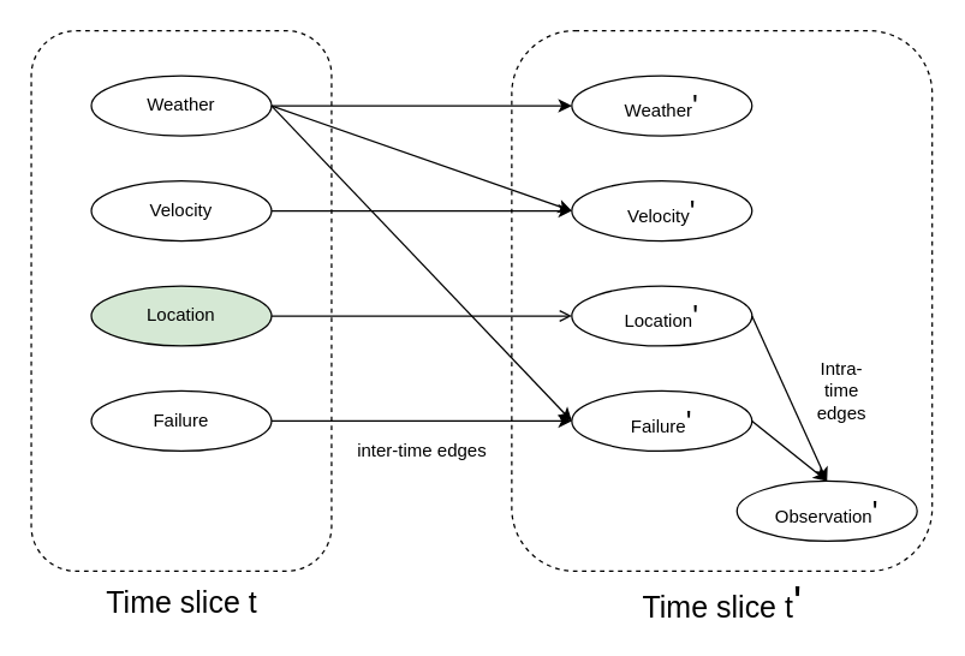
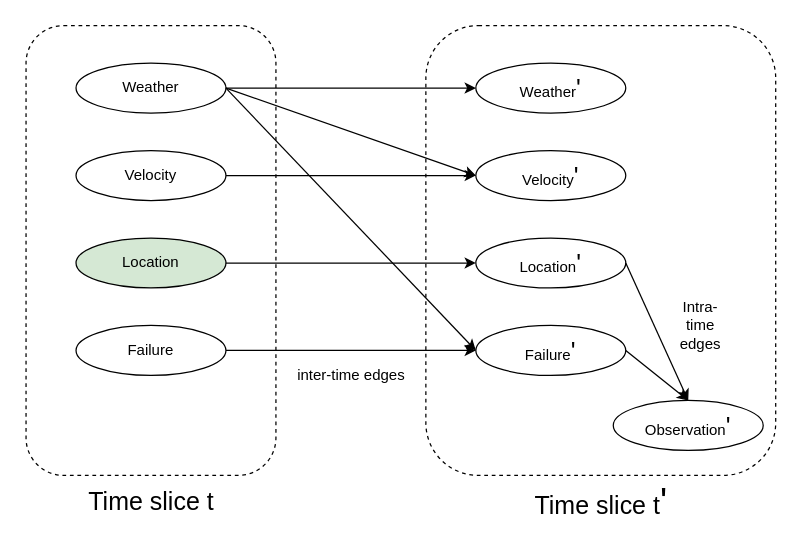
  <mxCell id="0" />
  <mxCell id="1" parent="0" />
  <mxCell id="2" value="" style="rounded=1;whiteSpace=wrap;html=1;dashed=1;" vertex="1" parent="1"><mxGeometry x="20" y="20" width="200" height="360" as="geometry" /></mxCell>
  <mxCell id="3" value="Weather" style="ellipse;whiteSpace=wrap;html=1;" vertex="1" parent="1"><mxGeometry x="60" y="50" width="120" height="40" as="geometry" /></mxCell>
  <mxCell id="4" value="Velocity" style="ellipse;whiteSpace=wrap;html=1;" vertex="1" parent="1"><mxGeometry x="60" y="120" width="120" height="40" as="geometry" /></mxCell>
  <mxCell id="5" value="Location" style="ellipse;whiteSpace=wrap;html=1;fillColor=#d5e8d4;" vertex="1" parent="1"><mxGeometry x="60" y="190" width="120" height="40" as="geometry" /></mxCell>
  <mxCell id="6" value="Failure" style="ellipse;whiteSpace=wrap;html=1;" vertex="1" parent="1"><mxGeometry x="60" y="260" width="120" height="40" as="geometry" /></mxCell>
  <mxCell id="7" value="&lt;font style=&quot;font-size: 20px&quot;&gt;Time slice t&lt;/font&gt;" style="text;html=1;align=center;verticalAlign=middle;resizable=0;points=[];autosize=1;" vertex="1" parent="1"><mxGeometry x="60" y="390" width="120" height="20" as="geometry" /></mxCell>
  <mxCell id="8" value="" style="rounded=1;whiteSpace=wrap;html=1;dashed=1;" vertex="1" parent="1"><mxGeometry x="340" y="20" width="280" height="360" as="geometry" /></mxCell>
  <mxCell id="9" value="Weather&lt;font style=&quot;font-size: 20px&quot;&gt;'&lt;/font&gt;" style="ellipse;whiteSpace=wrap;html=1;" vertex="1" parent="1"><mxGeometry x="380" y="50" width="120" height="40" as="geometry" /></mxCell>
  <mxCell id="10" value="Velocity&lt;font style=&quot;font-size: 20px&quot;&gt;'&lt;/font&gt;" style="ellipse;whiteSpace=wrap;html=1;" vertex="1" parent="1"><mxGeometry x="380" y="120" width="120" height="40" as="geometry" /></mxCell>
  <mxCell id="11" value="Location&lt;font style=&quot;font-size: 20px&quot;&gt;'&lt;/font&gt;" style="ellipse;whiteSpace=wrap;html=1;" vertex="1" parent="1"><mxGeometry x="380" y="190" width="120" height="40" as="geometry" /></mxCell>
  <mxCell id="12" value="Failure&lt;font style=&quot;font-size: 20px&quot;&gt;'&lt;/font&gt;" style="ellipse;whiteSpace=wrap;html=1;" vertex="1" parent="1"><mxGeometry x="380" y="260" width="120" height="40" as="geometry" /></mxCell>
  <mxCell id="13" value="&lt;font style=&quot;font-size: 20px&quot;&gt;Time slice t&lt;/font&gt;&lt;font style=&quot;font-size: 30px&quot;&gt;'&lt;/font&gt;" style="text;html=1;align=center;verticalAlign=middle;resizable=0;points=[];autosize=1;" vertex="1" parent="1"><mxGeometry x="420" y="385" width="120" height="30" as="geometry" /></mxCell>
  <mxCell id="14" value="Observation&lt;font style=&quot;font-size: 20px&quot;&gt;'&lt;/font&gt;" style="ellipse;whiteSpace=wrap;html=1;" vertex="1" parent="1"><mxGeometry x="490" y="320" width="120" height="40" as="geometry" /></mxCell>
  <mxCell id="15" value="" style="endArrow=classic;html=1;exitX=1;exitY=0.5;exitDx=0;exitDy=0;entryX=0;entryY=0.5;entryDx=0;entryDy=0;" edge="1" parent="1" source="3" target="9"><mxGeometry width="50" height="50" relative="1" as="geometry"><mxPoint x="340" y="380" as="sourcePoint" /><mxPoint x="390" y="330" as="targetPoint" /></mxGeometry></mxCell>
  <mxCell id="16" value="" style="endArrow=classic;html=1;exitX=1;exitY=0.5;exitDx=0;exitDy=0;entryX=0;entryY=0.5;entryDx=0;entryDy=0;" edge="1" parent="1" source="3" target="10"><mxGeometry width="50" height="50" relative="1" as="geometry"><mxPoint x="340" y="380" as="sourcePoint" /><mxPoint x="390" y="330" as="targetPoint" /></mxGeometry></mxCell>
  <mxCell id="17" value="" style="endArrow=classic;html=1;exitX=1;exitY=0.5;exitDx=0;exitDy=0;entryX=0;entryY=0.5;entryDx=0;entryDy=0;" edge="1" parent="1" source="3" target="12"><mxGeometry width="50" height="50" relative="1" as="geometry"><mxPoint x="340" y="380" as="sourcePoint" /><mxPoint x="390" y="330" as="targetPoint" /></mxGeometry></mxCell>
  <mxCell id="18" value="" style="endArrow=classic;html=1;exitX=1;exitY=0.5;exitDx=0;exitDy=0;entryX=0;entryY=0.5;entryDx=0;entryDy=0;" edge="1" parent="1" source="4" target="10"><mxGeometry width="50" height="50" relative="1" as="geometry"><mxPoint x="340" y="380" as="sourcePoint" /><mxPoint x="390" y="330" as="targetPoint" /></mxGeometry></mxCell>
- <mxCell id="19" value="" style="endArrow=open;html=1;exitX=1;exitY=0.5;exitDx=0;exitDy=0;entryX=0;entryY=0.5;entryDx=0;entryDy=0;" edge="1" parent="1" source="5" target="11"><mxGeometry width="50" height="50" relative="1" as="geometry"><mxPoint x="340" y="380" as="sourcePoint" /><mxPoint x="390" y="330" as="targetPoint" /></mxGeometry></mxCell>
+ <mxCell id="19" value="" style="endArrow=classic;html=1;exitX=1;exitY=0.5;exitDx=0;exitDy=0;entryX=0;entryY=0.5;entryDx=0;entryDy=0;" edge="1" parent="1" source="5" target="11"><mxGeometry width="50" height="50" relative="1" as="geometry"><mxPoint x="340" y="380" as="sourcePoint" /><mxPoint x="390" y="330" as="targetPoint" /></mxGeometry></mxCell>
  <mxCell id="20" value="" style="endArrow=classic;html=1;exitX=1;exitY=0.5;exitDx=0;exitDy=0;entryX=0;entryY=0.5;entryDx=0;entryDy=0;" edge="1" parent="1" source="6" target="12"><mxGeometry width="50" height="50" relative="1" as="geometry"><mxPoint x="340" y="380" as="sourcePoint" /><mxPoint x="390" y="330" as="targetPoint" /></mxGeometry></mxCell>
  <mxCell id="21" value="" style="endArrow=classic;html=1;exitX=1;exitY=0.5;exitDx=0;exitDy=0;entryX=0.5;entryY=0;entryDx=0;entryDy=0;" edge="1" parent="1" source="12" target="14"><mxGeometry width="50" height="50" relative="1" as="geometry"><mxPoint x="340" y="380" as="sourcePoint" /><mxPoint x="390" y="330" as="targetPoint" /></mxGeometry></mxCell>
  <mxCell id="22" value="" style="endArrow=classic;html=1;exitX=1;exitY=0.5;exitDx=0;exitDy=0;entryX=0.5;entryY=0;entryDx=0;entryDy=0;" edge="1" parent="1" source="11" target="14"><mxGeometry width="50" height="50" relative="1" as="geometry"><mxPoint x="340" y="380" as="sourcePoint" /><mxPoint x="390" y="330" as="targetPoint" /></mxGeometry></mxCell>
  <mxCell id="23" value="inter-time edges" style="text;html=1;align=center;verticalAlign=middle;resizable=0;points=[];autosize=1;" vertex="1" parent="1"><mxGeometry x="230" y="290" width="100" height="20" as="geometry" /></mxCell>
  <mxCell id="24" value="Intra-time edges" style="text;html=1;strokeColor=none;fillColor=none;align=center;verticalAlign=middle;whiteSpace=wrap;rounded=0;dashed=1;" vertex="1" parent="1"><mxGeometry x="540" y="250" width="40" height="20" as="geometry" /></mxCell>
